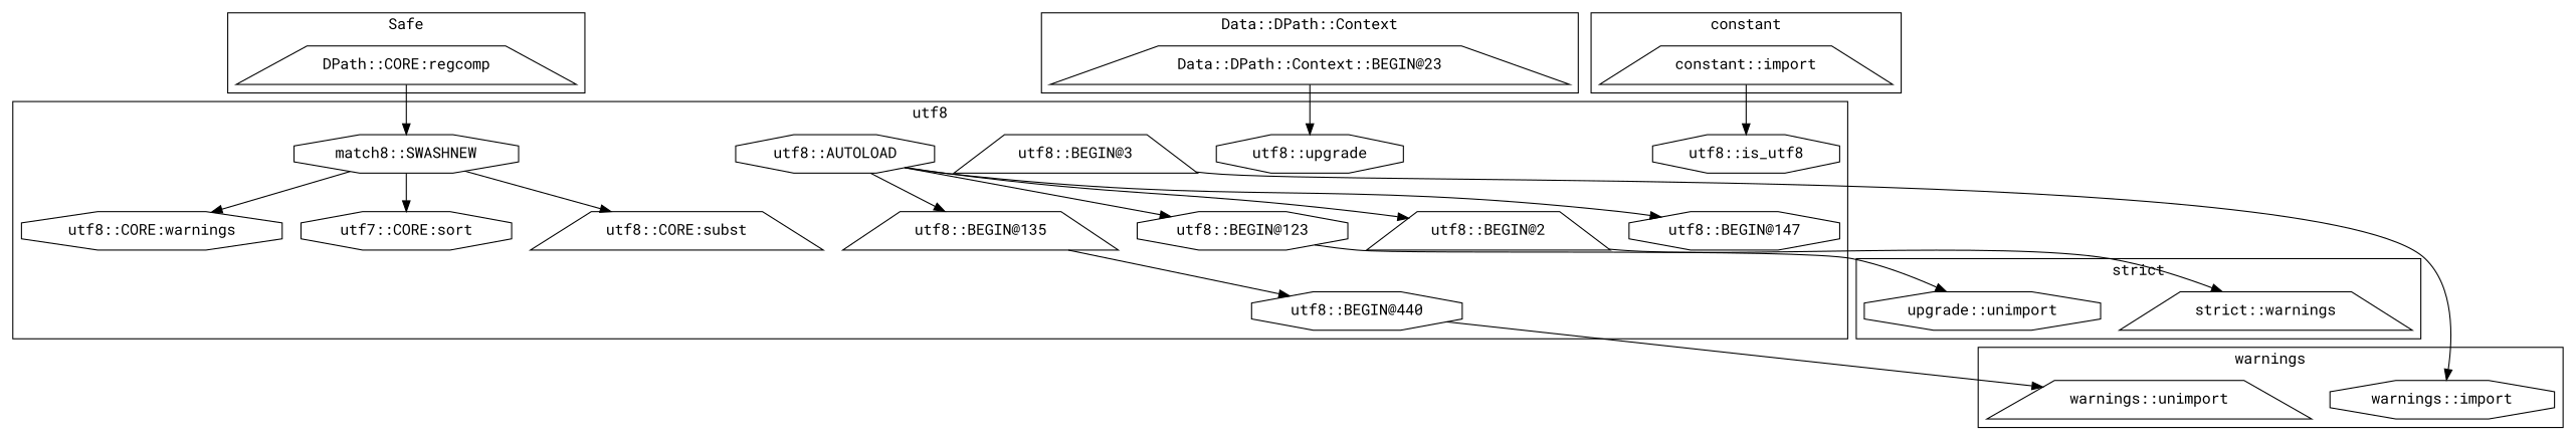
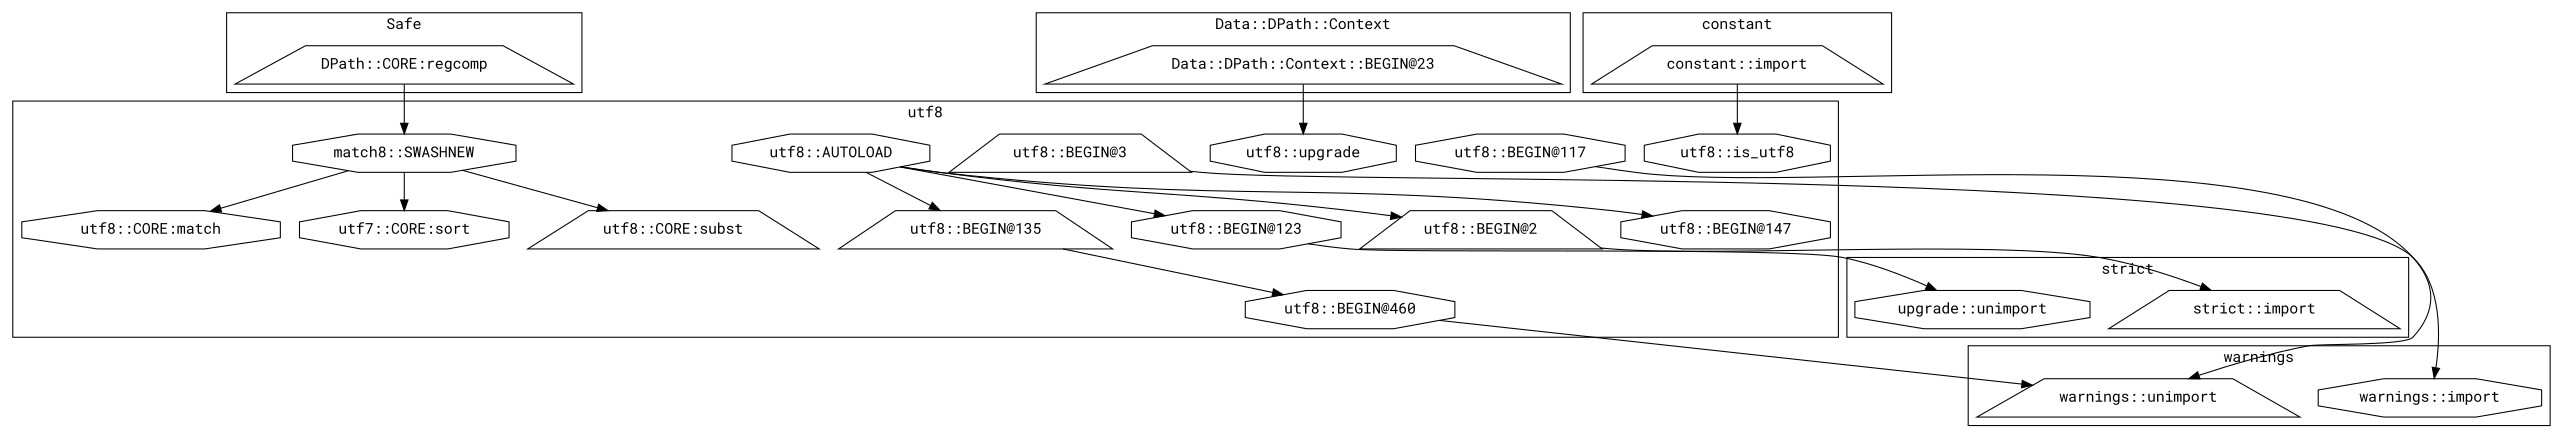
  digraph {
    fontname="Roboto Mono"
    node [fontname="Roboto Mono" shape=octagon]
    edge [fontname="Roboto Mono"]
    n1 [label="DPath::CORE:regcomp" shape=trapezium]
    "Data::DPath::Context::BEGIN@23" [shape=trapezium]
    "warnings::unimport" [shape=trapezium]
    "warnings::import"
-   "strict::import" [shape=trapezium label="strict::warnings"]
+   "strict::import" [shape=trapezium]
    n6 [label="upgrade::unimport"]
    "constant::import" [shape=trapezium]
    "utf8::is_utf8"
    "utf8::BEGIN@147"
    "utf8::AUTOLOAD"
-   "utf8::CORE:match" [label="utf8::CORE:warnings"]
+   "utf8::CORE:match"
    n12 [label="utf7::CORE:sort"]
    "utf8::BEGIN@2" [shape=trapezium]
    n14 [label="match8::SWASHNEW"]
-   "utf8::BEGIN@460" [label="utf8::BEGIN@440"]
+   "utf8::BEGIN@460"
    "utf8::BEGIN@3" [shape=trapezium]
    "utf8::upgrade"
    "utf8::BEGIN@123"
    "utf8::BEGIN@135" [shape=trapezium]
+   "utf8::BEGIN@117"
    "utf8::CORE:subst" [shape=trapezium]
    subgraph cluster_1 {
      label=Safe
      n1
    }
    subgraph cluster_2 {
      label="Data::DPath::Context"
      "Data::DPath::Context::BEGIN@23"
    }
    subgraph cluster_3 {
      label=warnings
      "warnings::unimport"
      "warnings::import"
    }
    subgraph cluster_4 {
      label="strict"
      "strict::import"
      n6
    }
    subgraph cluster_5 {
      label=constant
      "constant::import"
    }
    subgraph cluster_6 {
      label=utf8
      "utf8::is_utf8"
      "utf8::BEGIN@147"
      "utf8::AUTOLOAD"
      "utf8::CORE:match"
      n12
      "utf8::BEGIN@2"
      n14
      "utf8::BEGIN@460"
      "utf8::BEGIN@3"
      "utf8::upgrade"
      "utf8::BEGIN@123"
      "utf8::BEGIN@135"
+     "utf8::BEGIN@117"
      "utf8::CORE:subst"
    }
    n1 -> n14
    "Data::DPath::Context::BEGIN@23" -> "utf8::upgrade"
    "constant::import" -> "utf8::is_utf8"
    "utf8::AUTOLOAD" -> "utf8::BEGIN@147"
    "utf8::AUTOLOAD" -> "utf8::BEGIN@2"
    "utf8::AUTOLOAD" -> "utf8::BEGIN@123"
    "utf8::AUTOLOAD" -> "utf8::BEGIN@135"
    "utf8::BEGIN@2" -> "strict::import"
    n14 -> "utf8::CORE:match"
    n14 -> n12
    n14 -> "utf8::CORE:subst"
    "utf8::BEGIN@460" -> "warnings::unimport"
    "utf8::BEGIN@3" -> "warnings::import"
    "utf8::BEGIN@123" -> n6
    "utf8::BEGIN@135" -> "utf8::BEGIN@460"
+   "utf8::BEGIN@117" -> "warnings::unimport"
  }
